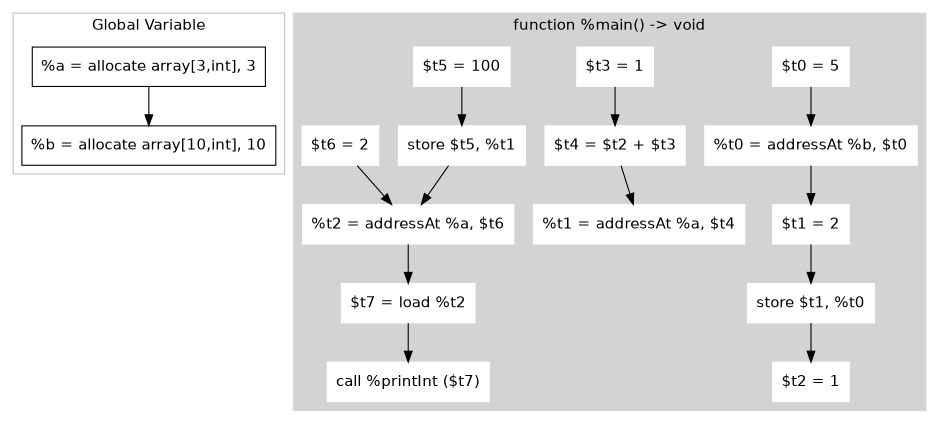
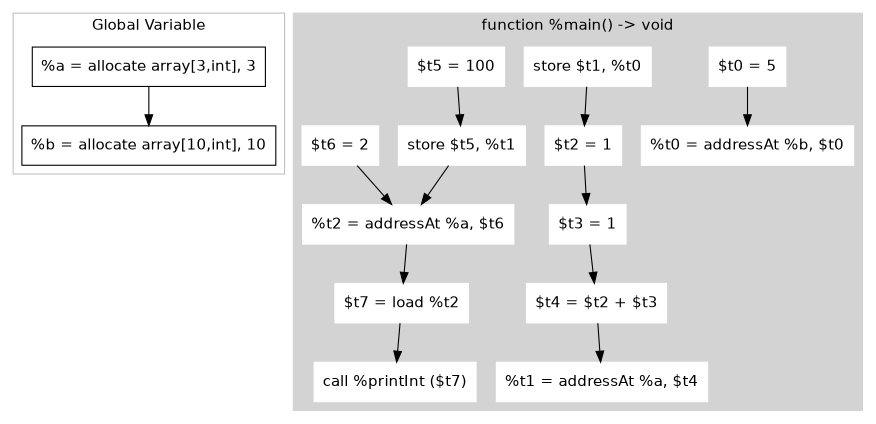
  digraph {
    fontname="DejaVu Sans"
    node [fontname="DejaVu Sans" shape=rectangle color=white style=filled]
    edge [fontname="DejaVu Sans"]
    n1 [label="%a = allocate array[3,int], 3" color="" style=""]
    n2 [label="%b = allocate array[10,int], 10" color="" style=""]
    n3 [label="$t0 = 5"]
    n4 [label="%t0 = addressAt %b, $t0"]
-   n5 [label="$t1 = 2"]
    n6 [label="store $t1, %t0"]
    n7 [label="$t2 = 1"]
    n8 [label="$t3 = 1"]
    n9 [label="$t4 = $t2 + $t3"]
    n10 [label="%t1 = addressAt %a, $t4"]
    n11 [label="$t5 = 100"]
    n12 [label="store $t5, %t1"]
    n13 [label="$t6 = 2"]
    n14 [label="%t2 = addressAt %a, $t6"]
    n15 [label="$t7 = load %t2"]
    n16 [label="call %printInt ($t7)"]
    subgraph cluster_1 {
      color=grey
      label="Global Variable"
      n1
      n2
    }
    subgraph cluster_2 {
      color=lightgrey
      label="function %main() -> void"
      style=filled
      n3
      n4
-     n5
      n6
      n7
      n8
      n9
      n10
      n11
      n12
      n13
      n14
      n15
      n16
    }
    n1 -> n2
    n3 -> n4
-   n4 -> n5
-   n5 -> n6
    n6 -> n7
+   n7 -> n8
    n8 -> n9
    n9 -> n10
    n11 -> n12
    n12 -> n14
    n13 -> n14
    n14 -> n15
    n15 -> n16
  }
